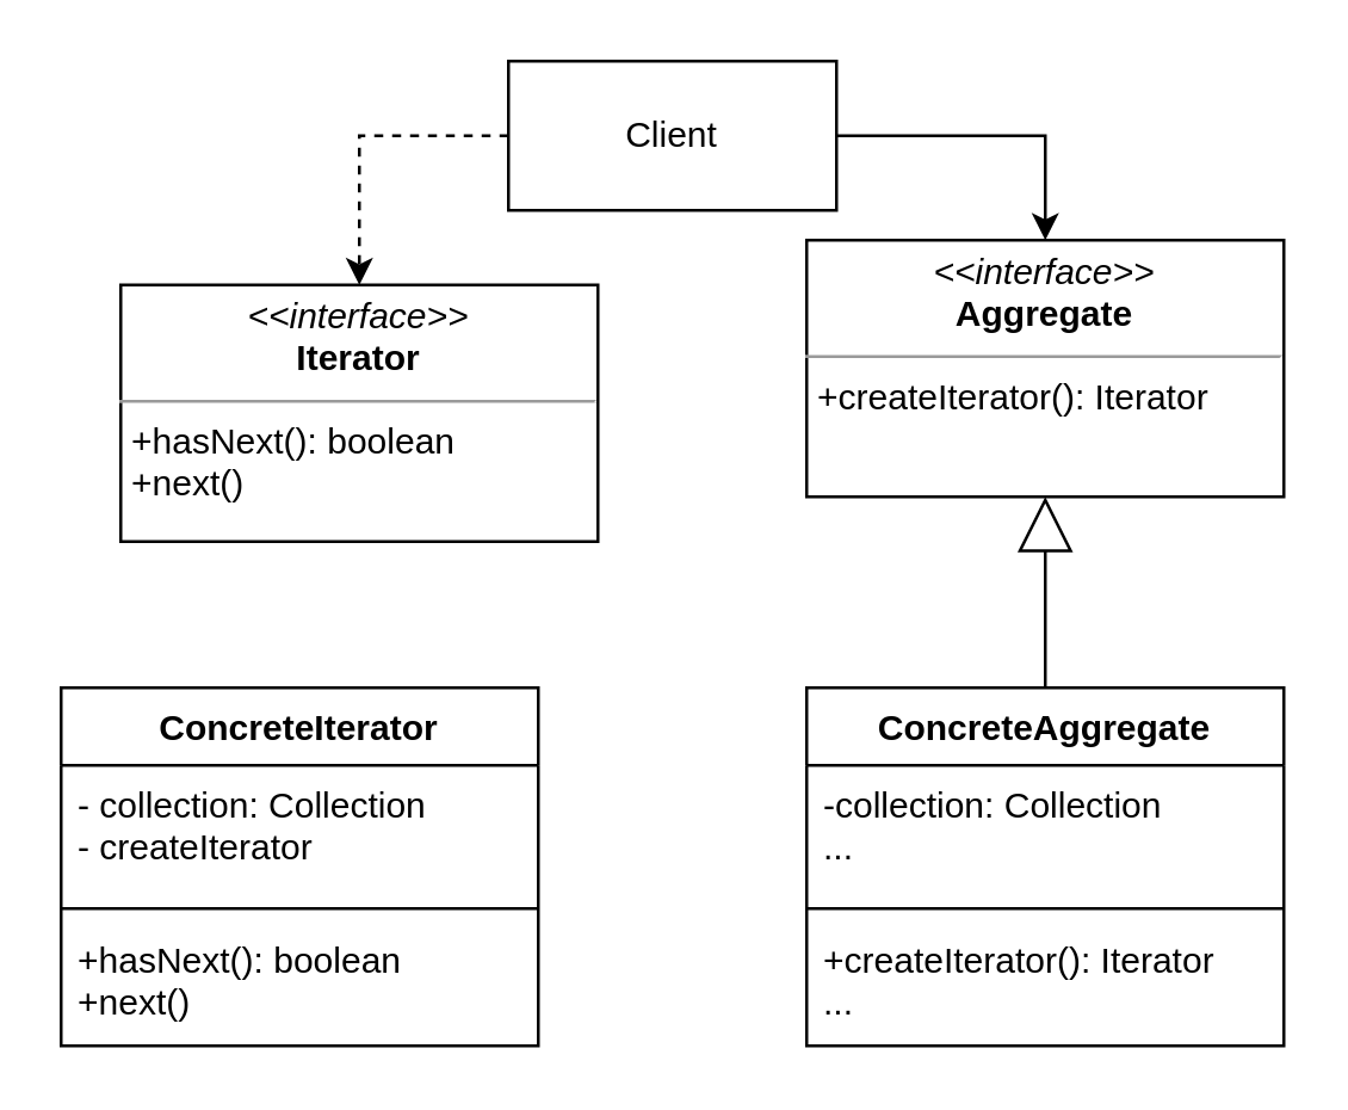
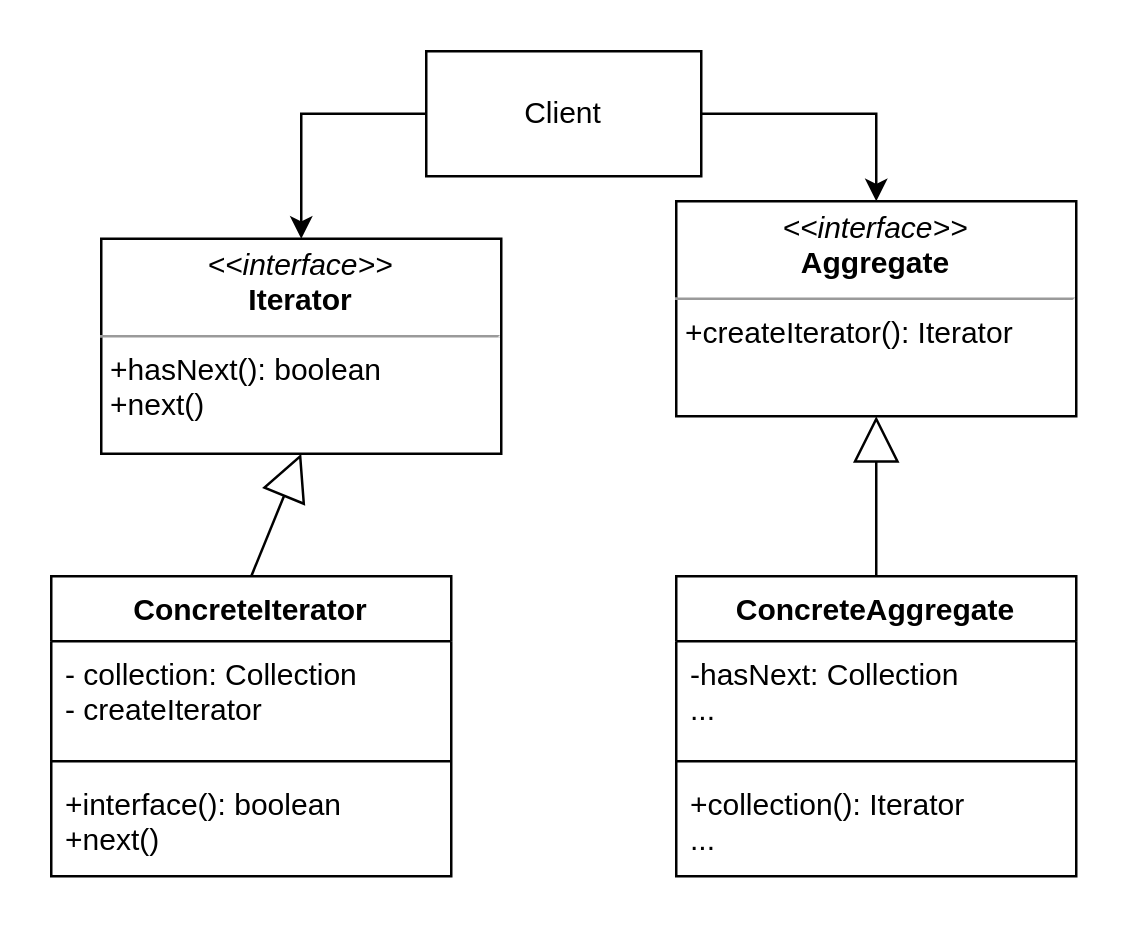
  <mxCell id="0" />
  <mxCell id="1" parent="0" />
  <mxCell id="2" value="ConcreteIterator" style="swimlane;fontStyle=1;align=center;verticalAlign=top;childLayout=stackLayout;horizontal=1;startSize=26;horizontalStack=0;resizeParent=1;resizeParentMax=0;resizeLast=0;collapsible=1;marginBottom=0;whiteSpace=wrap;html=1;" vertex="1" parent="1"><mxGeometry x="20" y="230" width="160" height="120" as="geometry" /></mxCell>
  <mxCell id="3" value="- collection: Collection&lt;br&gt;- createIterator" style="text;strokeColor=none;fillColor=none;align=left;verticalAlign=top;spacingLeft=4;spacingRight=4;overflow=hidden;rotatable=0;points=[[0,0.5],[1,0.5]];portConstraint=eastwest;whiteSpace=wrap;html=1;" vertex="1" parent="2"><mxGeometry y="26" width="160" height="44" as="geometry" /></mxCell>
  <mxCell id="4" value="" style="line;strokeWidth=1;fillColor=none;align=left;verticalAlign=middle;spacingTop=-1;spacingLeft=3;spacingRight=3;rotatable=0;labelPosition=right;points=[];portConstraint=eastwest;strokeColor=inherit;" vertex="1" parent="2"><mxGeometry y="70" width="160" height="8" as="geometry" /></mxCell>
- <mxCell id="5" value="+hasNext(): boolean&lt;br&gt;+next()" style="text;strokeColor=none;fillColor=none;align=left;verticalAlign=top;spacingLeft=4;spacingRight=4;overflow=hidden;rotatable=0;points=[[0,0.5],[1,0.5]];portConstraint=eastwest;whiteSpace=wrap;html=1;" vertex="1" parent="2"><mxGeometry y="78" width="160" height="42" as="geometry" /></mxCell>
+ <mxCell id="5" value="+interface(): boolean&lt;br&gt;+next()" style="text;strokeColor=none;fillColor=none;align=left;verticalAlign=top;spacingLeft=4;spacingRight=4;overflow=hidden;rotatable=0;points=[[0,0.5],[1,0.5]];portConstraint=eastwest;whiteSpace=wrap;html=1;" vertex="1" parent="2"><mxGeometry y="78" width="160" height="42" as="geometry" /></mxCell>
  <mxCell id="6" value="ConcreteAggregate" style="swimlane;fontStyle=1;align=center;verticalAlign=top;childLayout=stackLayout;horizontal=1;startSize=26;horizontalStack=0;resizeParent=1;resizeParentMax=0;resizeLast=0;collapsible=1;marginBottom=0;whiteSpace=wrap;html=1;" vertex="1" parent="1"><mxGeometry x="270" y="230" width="160" height="120" as="geometry" /></mxCell>
- <mxCell id="7" value="-collection: Collection&lt;br&gt;..." style="text;strokeColor=none;fillColor=none;align=left;verticalAlign=top;spacingLeft=4;spacingRight=4;overflow=hidden;rotatable=0;points=[[0,0.5],[1,0.5]];portConstraint=eastwest;whiteSpace=wrap;html=1;" vertex="1" parent="6"><mxGeometry y="26" width="160" height="44" as="geometry" /></mxCell>
+ <mxCell id="7" value="-hasNext: Collection&lt;br&gt;..." style="text;strokeColor=none;fillColor=none;align=left;verticalAlign=top;spacingLeft=4;spacingRight=4;overflow=hidden;rotatable=0;points=[[0,0.5],[1,0.5]];portConstraint=eastwest;whiteSpace=wrap;html=1;" vertex="1" parent="6"><mxGeometry y="26" width="160" height="44" as="geometry" /></mxCell>
  <mxCell id="8" value="" style="line;strokeWidth=1;fillColor=none;align=left;verticalAlign=middle;spacingTop=-1;spacingLeft=3;spacingRight=3;rotatable=0;labelPosition=right;points=[];portConstraint=eastwest;strokeColor=inherit;" vertex="1" parent="6"><mxGeometry y="70" width="160" height="8" as="geometry" /></mxCell>
- <mxCell id="9" value="+createIterator(): Iterator&lt;br&gt;..." style="text;strokeColor=none;fillColor=none;align=left;verticalAlign=top;spacingLeft=4;spacingRight=4;overflow=hidden;rotatable=0;points=[[0,0.5],[1,0.5]];portConstraint=eastwest;whiteSpace=wrap;html=1;" vertex="1" parent="6"><mxGeometry y="78" width="160" height="42" as="geometry" /></mxCell>
+ <mxCell id="9" value="+collection(): Iterator&lt;br&gt;..." style="text;strokeColor=none;fillColor=none;align=left;verticalAlign=top;spacingLeft=4;spacingRight=4;overflow=hidden;rotatable=0;points=[[0,0.5],[1,0.5]];portConstraint=eastwest;whiteSpace=wrap;html=1;" vertex="1" parent="6"><mxGeometry y="78" width="160" height="42" as="geometry" /></mxCell>
  <mxCell id="10" style="edgeStyle=orthogonalEdgeStyle;rounded=0;orthogonalLoop=1;jettySize=auto;html=1;exitX=1;exitY=0.5;exitDx=0;exitDy=0;entryX=0.5;entryY=0;entryDx=0;entryDy=0;" edge="1" parent="1" source="11" target="16"><mxGeometry relative="1" as="geometry"><mxPoint x="370" y="70" as="targetPoint" /></mxGeometry></mxCell>
  <mxCell id="11" value="Client" style="html=1;whiteSpace=wrap;" vertex="1" parent="1"><mxGeometry x="170" y="20" width="110" height="50" as="geometry" /></mxCell>
- <mxCell id="12" style="edgeStyle=orthogonalEdgeStyle;rounded=0;orthogonalLoop=1;jettySize=auto;html=1;exitX=0;exitY=0.5;exitDx=0;exitDy=0;entryX=0.5;entryY=0;entryDx=0;entryDy=0;dashed=1;" edge="1" parent="1" source="11" target="15"><mxGeometry relative="1" as="geometry"><mxPoint x="290" y="25" as="sourcePoint" /><mxPoint x="110" y="100" as="targetPoint" /></mxGeometry></mxCell>
+ <mxCell id="12" style="edgeStyle=orthogonalEdgeStyle;rounded=0;orthogonalLoop=1;jettySize=auto;html=1;exitX=0;exitY=0.5;exitDx=0;exitDy=0;entryX=0.5;entryY=0;entryDx=0;entryDy=0;" edge="1" parent="1" source="11" target="15"><mxGeometry relative="1" as="geometry"><mxPoint x="290" y="25" as="sourcePoint" /><mxPoint x="110" y="100" as="targetPoint" /></mxGeometry></mxCell>
+ <mxCell id="13" value="" style="endArrow=block;endSize=16;endFill=0;html=1;rounded=0;exitX=0.5;exitY=0;exitDx=0;exitDy=0;entryX=0.5;entryY=1;entryDx=0;entryDy=0;" edge="1" parent="1" source="2" target="15"><mxGeometry width="160" relative="1" as="geometry"><mxPoint x="190" y="380" as="sourcePoint" /><mxPoint x="100" y="210" as="targetPoint" /></mxGeometry></mxCell>
  <mxCell id="14" value="" style="endArrow=block;endSize=16;endFill=0;html=1;rounded=0;exitX=0.5;exitY=0;exitDx=0;exitDy=0;entryX=0.5;entryY=1;entryDx=0;entryDy=0;" edge="1" parent="1" source="6" target="16"><mxGeometry width="160" relative="1" as="geometry"><mxPoint x="550" y="381" as="sourcePoint" /><mxPoint x="350" y="190" as="targetPoint" /></mxGeometry></mxCell>
  <mxCell id="15" value="&lt;p style=&quot;margin:0px;margin-top:4px;text-align:center;&quot;&gt;&lt;i&gt;&amp;lt;&amp;lt;interface&amp;gt;&amp;gt;&lt;/i&gt;&lt;br&gt;&lt;b&gt;Iterator&lt;/b&gt;&lt;/p&gt;&lt;hr size=&quot;1&quot;&gt;&lt;p style=&quot;margin:0px;margin-left:4px;&quot;&gt;+hasNext(): boolean&lt;/p&gt;&lt;p style=&quot;margin:0px;margin-left:4px;&quot;&gt;+next()&lt;/p&gt;" style="verticalAlign=top;align=left;overflow=fill;fontSize=12;fontFamily=Helvetica;html=1;whiteSpace=wrap;" vertex="1" parent="1"><mxGeometry x="40" y="95" width="160" height="86" as="geometry" /></mxCell>
  <mxCell id="16" value="&lt;p style=&quot;margin:0px;margin-top:4px;text-align:center;&quot;&gt;&lt;i&gt;&amp;lt;&amp;lt;interface&amp;gt;&amp;gt;&lt;/i&gt;&lt;br&gt;&lt;b&gt;Aggregate&lt;/b&gt;&lt;br&gt;&lt;/p&gt;&lt;hr size=&quot;1&quot;&gt;&lt;p style=&quot;margin:0px;margin-left:4px;&quot;&gt;+createIterator(): Iterator&lt;br&gt;&lt;/p&gt;" style="verticalAlign=top;align=left;overflow=fill;fontSize=12;fontFamily=Helvetica;html=1;whiteSpace=wrap;" vertex="1" parent="1"><mxGeometry x="270" y="80" width="160" height="86" as="geometry" /></mxCell>
